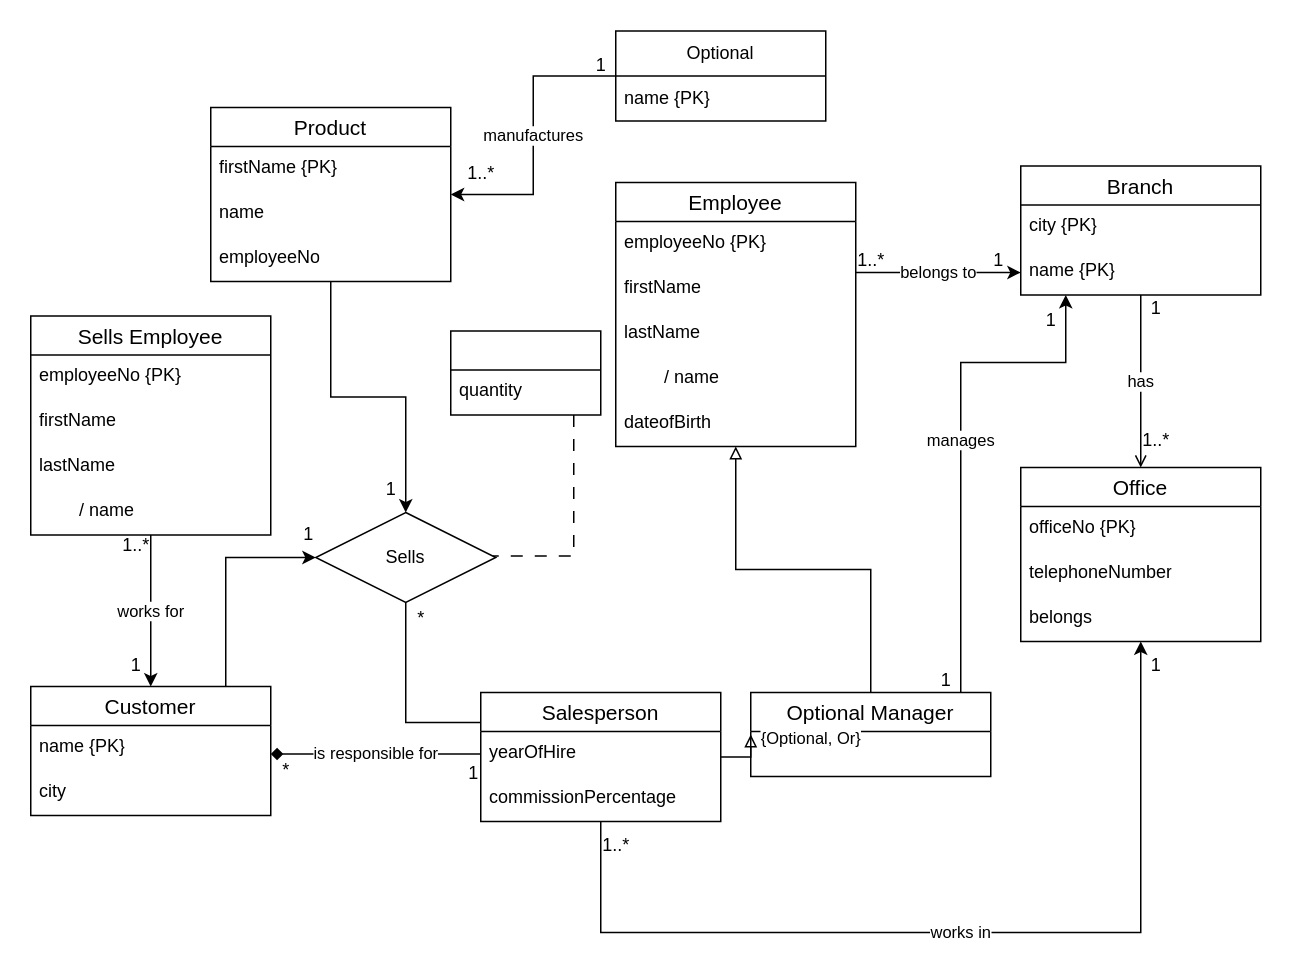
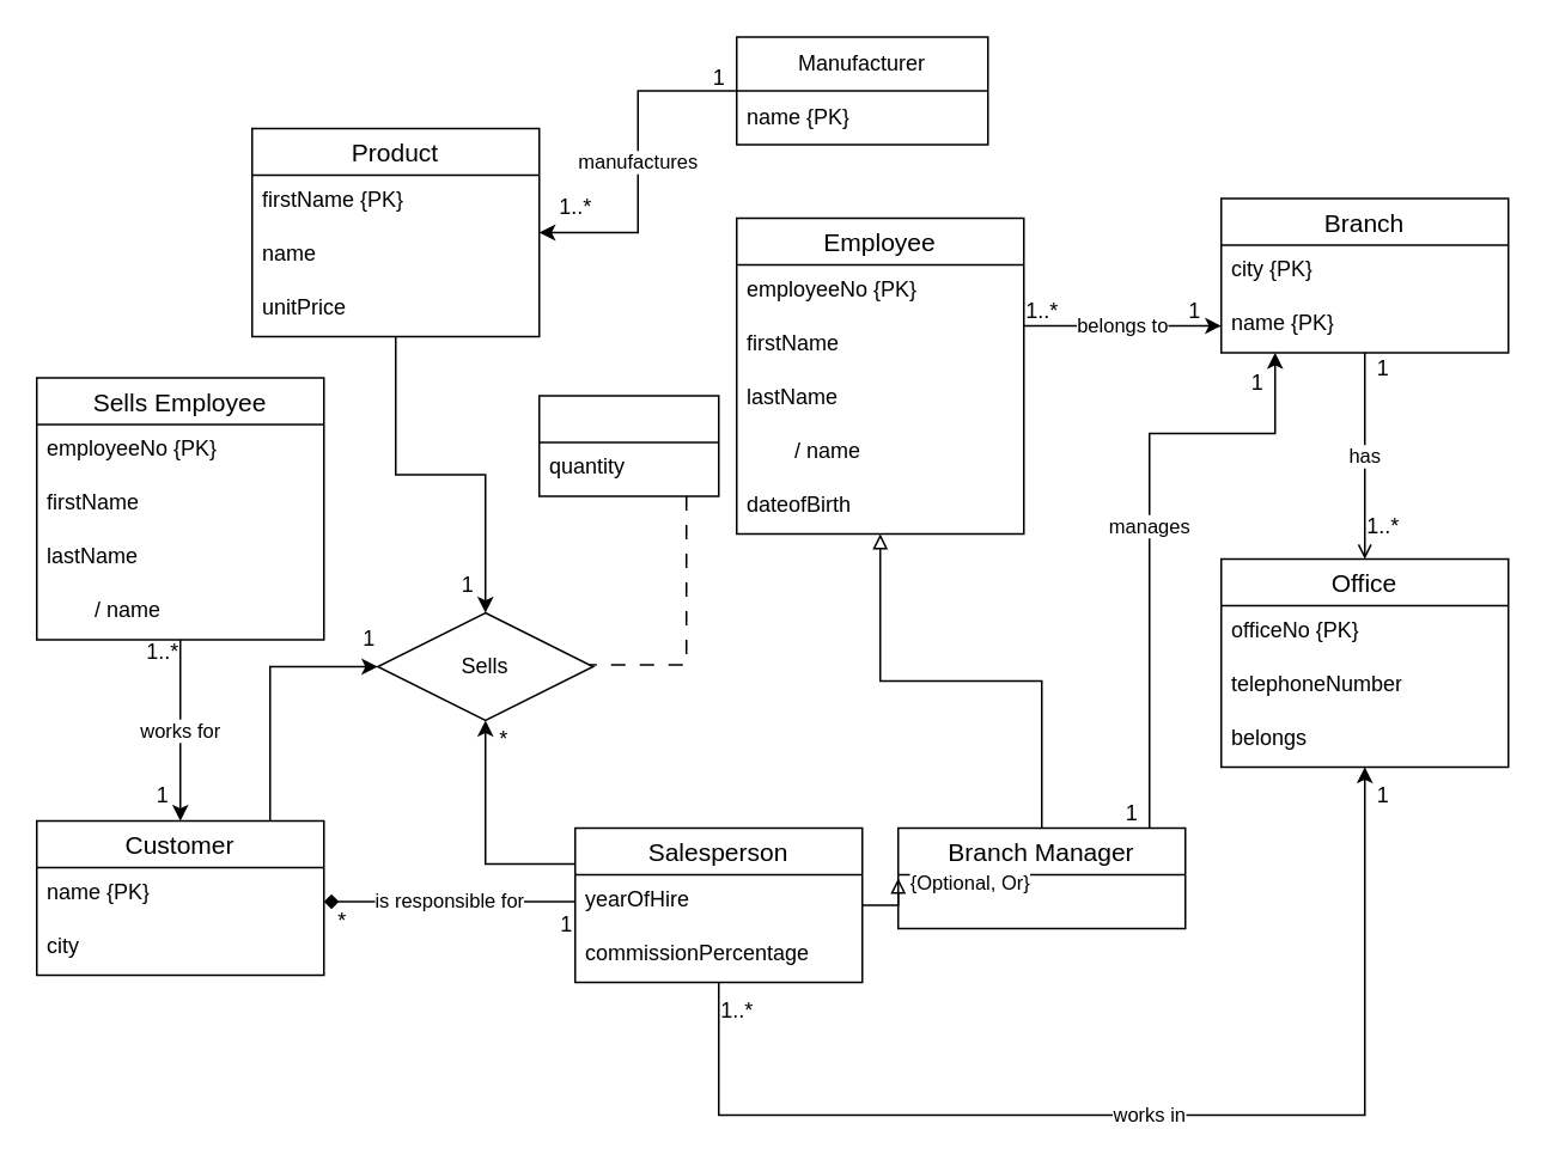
  <mxCell id="0" />
  <mxCell id="1" parent="0" />
  <mxCell id="2" value="has" style="edgeStyle=elbowEdgeStyle;rounded=0;orthogonalLoop=1;jettySize=auto;elbow=vertical;html=1;endArrow=open;" parent="1" source="3" target="23" edge="1"><mxGeometry relative="1" as="geometry" /></mxCell>
  <mxCell id="3" value="Branch" style="swimlane;fontStyle=0;childLayout=stackLayout;horizontal=1;startSize=26;horizontalStack=0;resizeParent=1;resizeParentMax=0;resizeLast=0;collapsible=1;marginBottom=0;align=center;fontSize=14;" parent="1" vertex="1"><mxGeometry x="680" y="110" width="160" height="86" as="geometry" /></mxCell>
  <mxCell id="4" value="city {PK}" style="text;strokeColor=none;fillColor=none;spacingLeft=4;spacingRight=4;overflow=hidden;rotatable=0;points=[[0,0.5],[1,0.5]];portConstraint=eastwest;fontSize=12;whiteSpace=wrap;html=1;" parent="3" vertex="1"><mxGeometry y="26" width="160" height="30" as="geometry" /></mxCell>
  <mxCell id="5" value="name {PK}" style="text;strokeColor=none;fillColor=none;spacingLeft=4;spacingRight=4;overflow=hidden;rotatable=0;points=[[0,0.5],[1,0.5]];portConstraint=eastwest;fontSize=12;whiteSpace=wrap;html=1;" parent="3" vertex="1"><mxGeometry y="56" width="160" height="30" as="geometry" /></mxCell>
  <mxCell id="6" value="belongs to" style="edgeStyle=elbowEdgeStyle;rounded=0;orthogonalLoop=1;jettySize=auto;elbow=vertical;html=1;" parent="1" source="7" target="3" edge="1"><mxGeometry relative="1" as="geometry"><Array as="points"><mxPoint x="615" y="181" /></Array></mxGeometry></mxCell>
  <mxCell id="7" value="Employee" style="swimlane;fontStyle=0;childLayout=stackLayout;horizontal=1;startSize=26;horizontalStack=0;resizeParent=1;resizeParentMax=0;resizeLast=0;collapsible=1;marginBottom=0;align=center;fontSize=14;" parent="1" vertex="1"><mxGeometry x="410" y="121" width="160" height="176" as="geometry" /></mxCell>
  <mxCell id="8" value="employeeNo {PK}" style="text;strokeColor=none;fillColor=none;spacingLeft=4;spacingRight=4;overflow=hidden;rotatable=0;points=[[0,0.5],[1,0.5]];portConstraint=eastwest;fontSize=12;whiteSpace=wrap;html=1;" parent="7" vertex="1"><mxGeometry y="26" width="160" height="30" as="geometry" /></mxCell>
  <mxCell id="9" value="firstName" style="text;strokeColor=none;fillColor=none;spacingLeft=4;spacingRight=4;overflow=hidden;rotatable=0;points=[[0,0.5],[1,0.5]];portConstraint=eastwest;fontSize=12;whiteSpace=wrap;html=1;" parent="7" vertex="1"><mxGeometry y="56" width="160" height="30" as="geometry" /></mxCell>
  <mxCell id="10" value="lastName" style="text;strokeColor=none;fillColor=none;spacingLeft=4;spacingRight=4;overflow=hidden;rotatable=0;points=[[0,0.5],[1,0.5]];portConstraint=eastwest;fontSize=12;whiteSpace=wrap;html=1;" parent="7" vertex="1"><mxGeometry y="86" width="160" height="30" as="geometry" /></mxCell>
  <mxCell id="11" value="&lt;span style=&quot;white-space: pre;&quot;&gt;&#09;&lt;/span&gt;/ name" style="text;strokeColor=none;fillColor=none;spacingLeft=4;spacingRight=4;overflow=hidden;rotatable=0;points=[[0,0.5],[1,0.5]];portConstraint=eastwest;fontSize=12;whiteSpace=wrap;html=1;" parent="7" vertex="1"><mxGeometry y="116" width="160" height="30" as="geometry" /></mxCell>
  <mxCell id="12" value="dateofBirth" style="text;strokeColor=none;fillColor=none;spacingLeft=4;spacingRight=4;overflow=hidden;rotatable=0;points=[[0,0.5],[1,0.5]];portConstraint=eastwest;fontSize=12;whiteSpace=wrap;html=1;" parent="7" vertex="1"><mxGeometry y="146" width="160" height="30" as="geometry" /></mxCell>
  <mxCell id="13" style="edgeStyle=orthogonalEdgeStyle;rounded=0;orthogonalLoop=1;jettySize=auto;html=1;endArrow=block;endFill=0;" parent="1" source="15" target="7" edge="1"><mxGeometry relative="1" as="geometry"><mxPoint x="460" y="451" as="targetPoint" /></mxGeometry></mxCell>
  <mxCell id="14" value="manages" style="edgeStyle=orthogonalEdgeStyle;rounded=0;orthogonalLoop=1;jettySize=auto;html=1;" parent="1" source="15" target="3" edge="1"><mxGeometry relative="1" as="geometry"><Array as="points"><mxPoint x="640" y="241" /><mxPoint x="710" y="241" /></Array></mxGeometry></mxCell>
- <mxCell id="15" value="Optional Manager" style="swimlane;fontStyle=0;childLayout=stackLayout;horizontal=1;startSize=26;horizontalStack=0;resizeParent=1;resizeParentMax=0;resizeLast=0;collapsible=1;marginBottom=0;align=center;fontSize=14;" parent="1" vertex="1"><mxGeometry x="500" y="461" width="160" height="56" as="geometry" /></mxCell>
+ <mxCell id="15" value="Branch Manager" style="swimlane;fontStyle=0;childLayout=stackLayout;horizontal=1;startSize=26;horizontalStack=0;resizeParent=1;resizeParentMax=0;resizeLast=0;collapsible=1;marginBottom=0;align=center;fontSize=14;" parent="1" vertex="1"><mxGeometry x="500" y="461" width="160" height="56" as="geometry" /></mxCell>
  <mxCell id="16" value="{Optional, Or}" style="edgeStyle=orthogonalEdgeStyle;rounded=0;orthogonalLoop=1;jettySize=auto;html=1;endArrow=block;endFill=0;" parent="1" source="20" target="15" edge="1"><mxGeometry x="0.818" y="-40" relative="1" as="geometry"><mxPoint x="460" y="451" as="targetPoint" /><mxPoint as="offset" /></mxGeometry></mxCell>
  <mxCell id="17" value="works in" style="edgeStyle=elbowEdgeStyle;rounded=0;orthogonalLoop=1;jettySize=auto;elbow=vertical;html=1;" parent="1" source="20" target="23" edge="1"><mxGeometry relative="1" as="geometry"><mxPoint x="450" y="577" as="sourcePoint" /><mxPoint x="760" y="457" as="targetPoint" /><Array as="points"><mxPoint x="760" y="621" /></Array></mxGeometry></mxCell>
  <mxCell id="18" value="is responsible for" style="edgeStyle=elbowEdgeStyle;rounded=0;orthogonalLoop=1;jettySize=auto;elbow=vertical;html=1;endArrow=diamond;" parent="1" source="20" target="28" edge="1"><mxGeometry relative="1" as="geometry" /></mxCell>
- <mxCell id="19" style="edgeStyle=elbowEdgeStyle;rounded=0;orthogonalLoop=1;jettySize=auto;elbow=vertical;html=1;endArrow=none;" parent="1" source="20" target="42" edge="1"><mxGeometry relative="1" as="geometry"><Array as="points"><mxPoint x="270" y="481" /></Array></mxGeometry></mxCell>
+ <mxCell id="19" style="edgeStyle=elbowEdgeStyle;rounded=0;orthogonalLoop=1;jettySize=auto;elbow=vertical;html=1;" parent="1" source="20" target="42" edge="1"><mxGeometry relative="1" as="geometry"><Array as="points"><mxPoint x="270" y="481" /></Array></mxGeometry></mxCell>
  <mxCell id="20" value="Salesperson" style="swimlane;fontStyle=0;childLayout=stackLayout;horizontal=1;startSize=26;horizontalStack=0;resizeParent=1;resizeParentMax=0;resizeLast=0;collapsible=1;marginBottom=0;align=center;fontSize=14;" parent="1" vertex="1"><mxGeometry x="320" y="461" width="160" height="86" as="geometry" /></mxCell>
  <mxCell id="21" value="yearOfHire" style="text;strokeColor=none;fillColor=none;spacingLeft=4;spacingRight=4;overflow=hidden;rotatable=0;points=[[0,0.5],[1,0.5]];portConstraint=eastwest;fontSize=12;whiteSpace=wrap;html=1;" parent="20" vertex="1"><mxGeometry y="26" width="160" height="30" as="geometry" /></mxCell>
  <mxCell id="22" value="commissionPercentage" style="text;strokeColor=none;fillColor=none;spacingLeft=4;spacingRight=4;overflow=hidden;rotatable=0;points=[[0,0.5],[1,0.5]];portConstraint=eastwest;fontSize=12;whiteSpace=wrap;html=1;" parent="20" vertex="1"><mxGeometry y="56" width="160" height="30" as="geometry" /></mxCell>
  <mxCell id="23" value="Office" style="swimlane;fontStyle=0;childLayout=stackLayout;horizontal=1;startSize=26;horizontalStack=0;resizeParent=1;resizeParentMax=0;resizeLast=0;collapsible=1;marginBottom=0;align=center;fontSize=14;" parent="1" vertex="1"><mxGeometry x="680" y="311" width="160" height="116" as="geometry" /></mxCell>
  <mxCell id="24" value="officeNo {PK}" style="text;strokeColor=none;fillColor=none;spacingLeft=4;spacingRight=4;overflow=hidden;rotatable=0;points=[[0,0.5],[1,0.5]];portConstraint=eastwest;fontSize=12;whiteSpace=wrap;html=1;" parent="23" vertex="1"><mxGeometry y="26" width="160" height="30" as="geometry" /></mxCell>
  <mxCell id="25" value="telephoneNumber" style="text;strokeColor=none;fillColor=none;spacingLeft=4;spacingRight=4;overflow=hidden;rotatable=0;points=[[0,0.5],[1,0.5]];portConstraint=eastwest;fontSize=12;whiteSpace=wrap;html=1;" parent="23" vertex="1"><mxGeometry y="56" width="160" height="30" as="geometry" /></mxCell>
  <mxCell id="26" value="belongs" style="text;strokeColor=none;fillColor=none;spacingLeft=4;spacingRight=4;overflow=hidden;rotatable=0;points=[[0,0.5],[1,0.5]];portConstraint=eastwest;fontSize=12;whiteSpace=wrap;html=1;" parent="23" vertex="1"><mxGeometry y="86" width="160" height="30" as="geometry" /></mxCell>
  <mxCell id="27" style="edgeStyle=orthogonalEdgeStyle;rounded=0;orthogonalLoop=1;jettySize=auto;html=1;" edge="1" parent="1" source="28" target="42"><mxGeometry relative="1" as="geometry"><Array as="points"><mxPoint x="150" y="371" /></Array></mxGeometry></mxCell>
  <mxCell id="28" value="Customer" style="swimlane;fontStyle=0;childLayout=stackLayout;horizontal=1;startSize=26;horizontalStack=0;resizeParent=1;resizeParentMax=0;resizeLast=0;collapsible=1;marginBottom=0;align=center;fontSize=14;" parent="1" vertex="1"><mxGeometry x="20" y="457" width="160" height="86" as="geometry" /></mxCell>
  <mxCell id="29" value="name {PK}" style="text;strokeColor=none;fillColor=none;spacingLeft=4;spacingRight=4;overflow=hidden;rotatable=0;points=[[0,0.5],[1,0.5]];portConstraint=eastwest;fontSize=12;whiteSpace=wrap;html=1;" parent="28" vertex="1"><mxGeometry y="26" width="160" height="30" as="geometry" /></mxCell>
  <mxCell id="30" value="city" style="text;strokeColor=none;fillColor=none;spacingLeft=4;spacingRight=4;overflow=hidden;rotatable=0;points=[[0,0.5],[1,0.5]];portConstraint=eastwest;fontSize=12;whiteSpace=wrap;html=1;" parent="28" vertex="1"><mxGeometry y="56" width="160" height="30" as="geometry" /></mxCell>
  <mxCell id="31" value="works for" style="edgeStyle=elbowEdgeStyle;rounded=0;orthogonalLoop=1;jettySize=auto;elbow=vertical;html=1;" parent="1" source="32" target="28" edge="1"><mxGeometry relative="1" as="geometry" /></mxCell>
  <mxCell id="32" value="Sells Employee" style="swimlane;fontStyle=0;childLayout=stackLayout;horizontal=1;startSize=26;horizontalStack=0;resizeParent=1;resizeParentMax=0;resizeLast=0;collapsible=1;marginBottom=0;align=center;fontSize=14;" parent="1" vertex="1"><mxGeometry x="20" y="210" width="160" height="146" as="geometry" /></mxCell>
  <mxCell id="33" value="employeeNo {PK}" style="text;strokeColor=none;fillColor=none;spacingLeft=4;spacingRight=4;overflow=hidden;rotatable=0;points=[[0,0.5],[1,0.5]];portConstraint=eastwest;fontSize=12;whiteSpace=wrap;html=1;" parent="32" vertex="1"><mxGeometry y="26" width="160" height="30" as="geometry" /></mxCell>
  <mxCell id="34" value="firstName" style="text;strokeColor=none;fillColor=none;spacingLeft=4;spacingRight=4;overflow=hidden;rotatable=0;points=[[0,0.5],[1,0.5]];portConstraint=eastwest;fontSize=12;whiteSpace=wrap;html=1;" parent="32" vertex="1"><mxGeometry y="56" width="160" height="30" as="geometry" /></mxCell>
  <mxCell id="35" value="lastName" style="text;strokeColor=none;fillColor=none;spacingLeft=4;spacingRight=4;overflow=hidden;rotatable=0;points=[[0,0.5],[1,0.5]];portConstraint=eastwest;fontSize=12;whiteSpace=wrap;html=1;" parent="32" vertex="1"><mxGeometry y="86" width="160" height="30" as="geometry" /></mxCell>
  <mxCell id="36" value="&lt;span style=&quot;white-space: pre;&quot;&gt;&#09;&lt;/span&gt;/ name" style="text;strokeColor=none;fillColor=none;spacingLeft=4;spacingRight=4;overflow=hidden;rotatable=0;points=[[0,0.5],[1,0.5]];portConstraint=eastwest;fontSize=12;whiteSpace=wrap;html=1;" parent="32" vertex="1"><mxGeometry y="116" width="160" height="30" as="geometry" /></mxCell>
  <mxCell id="37" style="edgeStyle=elbowEdgeStyle;rounded=0;orthogonalLoop=1;jettySize=auto;elbow=vertical;html=1;" parent="1" source="38" target="42" edge="1"><mxGeometry relative="1" as="geometry" /></mxCell>
  <mxCell id="38" value="Product" style="swimlane;fontStyle=0;childLayout=stackLayout;horizontal=1;startSize=26;horizontalStack=0;resizeParent=1;resizeParentMax=0;resizeLast=0;collapsible=1;marginBottom=0;align=center;fontSize=14;" parent="1" vertex="1"><mxGeometry x="140" y="71" width="160" height="116" as="geometry" /></mxCell>
  <mxCell id="39" value="firstName {PK}" style="text;strokeColor=none;fillColor=none;spacingLeft=4;spacingRight=4;overflow=hidden;rotatable=0;points=[[0,0.5],[1,0.5]];portConstraint=eastwest;fontSize=12;whiteSpace=wrap;html=1;" parent="38" vertex="1"><mxGeometry y="26" width="160" height="30" as="geometry" /></mxCell>
  <mxCell id="40" value="name" style="text;strokeColor=none;fillColor=none;spacingLeft=4;spacingRight=4;overflow=hidden;rotatable=0;points=[[0,0.5],[1,0.5]];portConstraint=eastwest;fontSize=12;whiteSpace=wrap;html=1;" parent="38" vertex="1"><mxGeometry y="56" width="160" height="30" as="geometry" /></mxCell>
- <mxCell id="41" value="employeeNo" style="text;strokeColor=none;fillColor=none;spacingLeft=4;spacingRight=4;overflow=hidden;rotatable=0;points=[[0,0.5],[1,0.5]];portConstraint=eastwest;fontSize=12;whiteSpace=wrap;html=1;" parent="38" vertex="1"><mxGeometry y="86" width="160" height="30" as="geometry" /></mxCell>
+ <mxCell id="41" value="unitPrice" style="text;strokeColor=none;fillColor=none;spacingLeft=4;spacingRight=4;overflow=hidden;rotatable=0;points=[[0,0.5],[1,0.5]];portConstraint=eastwest;fontSize=12;whiteSpace=wrap;html=1;" parent="38" vertex="1"><mxGeometry y="86" width="160" height="30" as="geometry" /></mxCell>
  <mxCell id="42" value="Sells" style="shape=rhombus;perimeter=rhombusPerimeter;whiteSpace=wrap;html=1;align=center;" parent="1" vertex="1"><mxGeometry x="210" y="341" width="120" height="60" as="geometry" /></mxCell>
  <mxCell id="43" style="edgeStyle=elbowEdgeStyle;rounded=0;orthogonalLoop=1;jettySize=auto;elbow=vertical;html=1;dashed=1;dashPattern=8 8;endArrow=none;endFill=0;startArrow=none;startFill=0;" parent="1" source="44" target="42" edge="1"><mxGeometry relative="1" as="geometry"><mxPoint x="382" y="276" as="sourcePoint" /><mxPoint x="370" y="370" as="targetPoint" /><Array as="points"><mxPoint x="382" y="370" /></Array></mxGeometry></mxCell>
  <mxCell id="44" value="" style="swimlane;fontStyle=0;childLayout=stackLayout;horizontal=1;startSize=26;horizontalStack=0;resizeParent=1;resizeParentMax=0;resizeLast=0;collapsible=1;marginBottom=0;align=center;fontSize=14;" parent="1" vertex="1"><mxGeometry x="300" y="220" width="100" height="56" as="geometry" /></mxCell>
  <mxCell id="45" value="quantity" style="text;strokeColor=none;fillColor=none;spacingLeft=4;spacingRight=4;overflow=hidden;rotatable=0;points=[[0,0.5],[1,0.5]];portConstraint=eastwest;fontSize=12;whiteSpace=wrap;html=1;" parent="44" vertex="1"><mxGeometry y="26" width="100" height="30" as="geometry" /></mxCell>
  <mxCell id="46" value="manufactures" style="edgeStyle=orthogonalEdgeStyle;rounded=0;orthogonalLoop=1;jettySize=auto;html=1;" edge="1" parent="1" source="47" target="38"><mxGeometry relative="1" as="geometry" /></mxCell>
- <mxCell id="47" value="Optional" style="swimlane;fontStyle=0;childLayout=stackLayout;horizontal=1;startSize=30;horizontalStack=0;resizeParent=1;resizeParentMax=0;resizeLast=0;collapsible=1;marginBottom=0;whiteSpace=wrap;html=1;" vertex="1" parent="1"><mxGeometry x="410" y="20" width="140" height="60" as="geometry" /></mxCell>
+ <mxCell id="47" value="Manufacturer" style="swimlane;fontStyle=0;childLayout=stackLayout;horizontal=1;startSize=30;horizontalStack=0;resizeParent=1;resizeParentMax=0;resizeLast=0;collapsible=1;marginBottom=0;whiteSpace=wrap;html=1;" vertex="1" parent="1"><mxGeometry x="410" y="20" width="140" height="60" as="geometry" /></mxCell>
  <mxCell id="48" value="name {PK}" style="text;strokeColor=none;fillColor=none;align=left;verticalAlign=middle;spacingLeft=4;spacingRight=4;overflow=hidden;points=[[0,0.5],[1,0.5]];portConstraint=eastwest;rotatable=0;whiteSpace=wrap;html=1;" vertex="1" parent="47"><mxGeometry y="30" width="140" height="30" as="geometry" /></mxCell>
  <mxCell id="49" value="1" style="text;html=1;align=center;verticalAlign=middle;resizable=0;points=[];autosize=1;strokeColor=none;fillColor=none;" vertex="1" parent="1"><mxGeometry x="385" y="28" width="30" height="30" as="geometry" /></mxCell>
  <mxCell id="50" value="1..*" style="text;html=1;align=center;verticalAlign=middle;resizable=0;points=[];autosize=1;strokeColor=none;fillColor=none;" vertex="1" parent="1"><mxGeometry x="300" y="100" width="40" height="30" as="geometry" /></mxCell>
  <mxCell id="51" value="1..*" style="text;html=1;align=center;verticalAlign=middle;resizable=0;points=[];autosize=1;strokeColor=none;fillColor=none;" vertex="1" parent="1"><mxGeometry x="560" y="158" width="40" height="30" as="geometry" /></mxCell>
  <mxCell id="52" value="1" style="text;html=1;align=center;verticalAlign=middle;resizable=0;points=[];autosize=1;strokeColor=none;fillColor=none;" vertex="1" parent="1"><mxGeometry x="650" y="158" width="30" height="30" as="geometry" /></mxCell>
  <mxCell id="53" value="1" style="text;html=1;align=center;verticalAlign=middle;resizable=0;points=[];autosize=1;strokeColor=none;fillColor=none;" vertex="1" parent="1"><mxGeometry x="685" y="198" width="30" height="30" as="geometry" /></mxCell>
  <mxCell id="54" value="1" style="text;html=1;align=center;verticalAlign=middle;resizable=0;points=[];autosize=1;strokeColor=none;fillColor=none;" vertex="1" parent="1"><mxGeometry x="615" y="438" width="30" height="30" as="geometry" /></mxCell>
  <mxCell id="55" value="1" style="text;html=1;align=center;verticalAlign=middle;resizable=0;points=[];autosize=1;strokeColor=none;fillColor=none;" vertex="1" parent="1"><mxGeometry x="755" y="190" width="30" height="30" as="geometry" /></mxCell>
  <mxCell id="56" value="1..*" style="text;html=1;align=center;verticalAlign=middle;resizable=0;points=[];autosize=1;strokeColor=none;fillColor=none;" vertex="1" parent="1"><mxGeometry x="750" y="278" width="40" height="30" as="geometry" /></mxCell>
  <mxCell id="57" value="1" style="text;html=1;align=center;verticalAlign=middle;resizable=0;points=[];autosize=1;strokeColor=none;fillColor=none;" vertex="1" parent="1"><mxGeometry x="755" y="428" width="30" height="30" as="geometry" /></mxCell>
  <mxCell id="58" value="1..*" style="text;html=1;align=center;verticalAlign=middle;resizable=0;points=[];autosize=1;strokeColor=none;fillColor=none;" vertex="1" parent="1"><mxGeometry x="390" y="548" width="40" height="30" as="geometry" /></mxCell>
  <mxCell id="59" value="1" style="text;html=1;align=center;verticalAlign=middle;resizable=0;points=[];autosize=1;strokeColor=none;fillColor=none;" vertex="1" parent="1"><mxGeometry x="300" y="500" width="30" height="30" as="geometry" /></mxCell>
  <mxCell id="60" value="*" style="text;html=1;align=center;verticalAlign=middle;resizable=0;points=[];autosize=1;strokeColor=none;fillColor=none;" vertex="1" parent="1"><mxGeometry x="175" y="498" width="30" height="30" as="geometry" /></mxCell>
  <mxCell id="61" value="1" style="text;html=1;align=center;verticalAlign=middle;resizable=0;points=[];autosize=1;strokeColor=none;fillColor=none;" vertex="1" parent="1"><mxGeometry x="75" y="428" width="30" height="30" as="geometry" /></mxCell>
  <mxCell id="62" value="1..*" style="text;html=1;align=center;verticalAlign=middle;resizable=0;points=[];autosize=1;strokeColor=none;fillColor=none;" vertex="1" parent="1"><mxGeometry x="70" y="348" width="40" height="30" as="geometry" /></mxCell>
  <mxCell id="63" value="*" style="text;html=1;align=center;verticalAlign=middle;resizable=0;points=[];autosize=1;strokeColor=none;fillColor=none;" vertex="1" parent="1"><mxGeometry x="265" y="397" width="30" height="30" as="geometry" /></mxCell>
  <mxCell id="64" value="1" style="text;html=1;align=center;verticalAlign=middle;resizable=0;points=[];autosize=1;strokeColor=none;fillColor=none;" vertex="1" parent="1"><mxGeometry x="190" y="341" width="30" height="30" as="geometry" /></mxCell>
  <mxCell id="65" value="1" style="text;html=1;align=center;verticalAlign=middle;resizable=0;points=[];autosize=1;strokeColor=none;fillColor=none;" vertex="1" parent="1"><mxGeometry x="245" y="311" width="30" height="30" as="geometry" /></mxCell>
